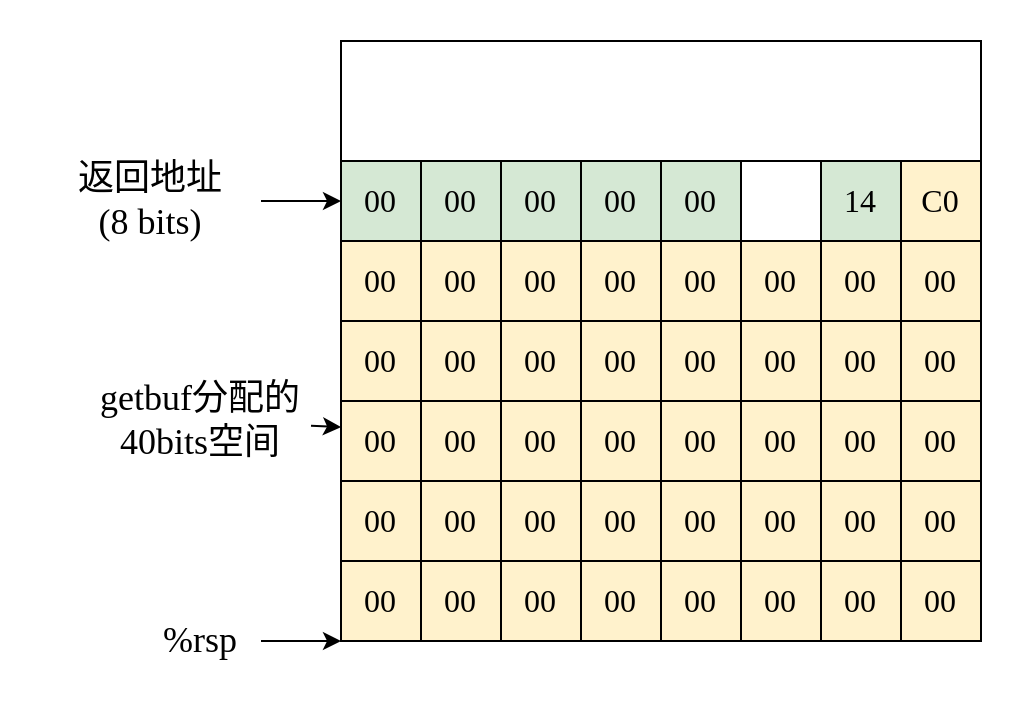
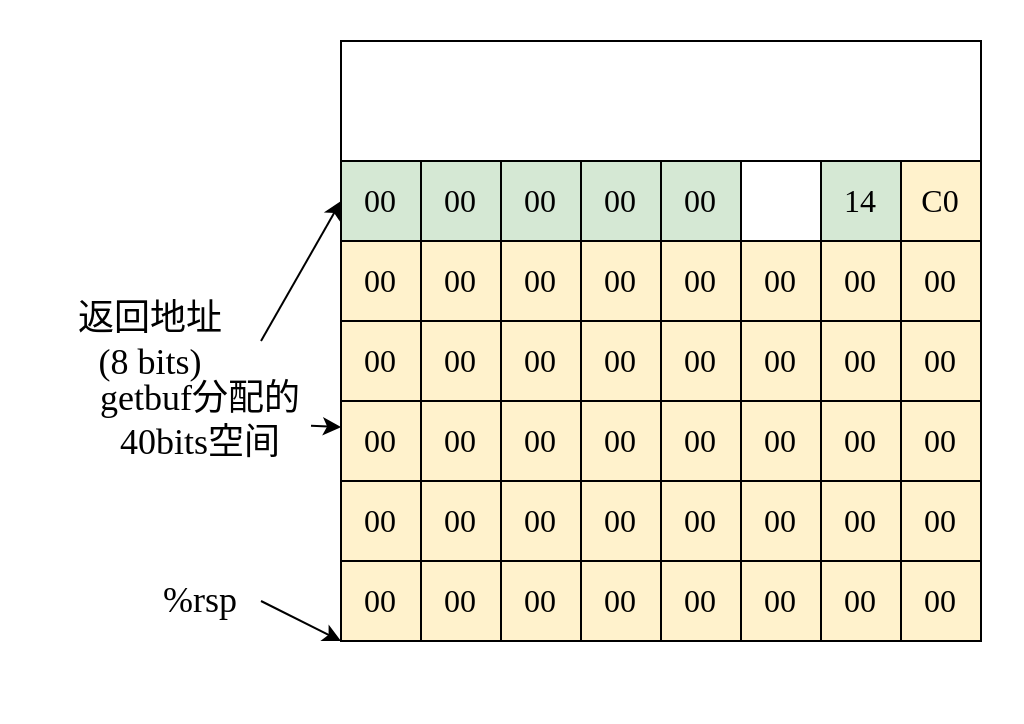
  <mxCell id="0" />
  <mxCell id="1" parent="0" />
  <mxCell id="2" value="" style="rounded=0;whiteSpace=wrap;html=1;fontFamily=JetBrains Mono;" parent="1" vertex="1"><mxGeometry x="170" y="20" width="320" height="60" as="geometry" /></mxCell>
  <mxCell id="3" value="&lt;div style=&quot;color: rgb(59, 59, 59); background-color: rgb(255, 255, 255); font-size: 16px; line-height: 22px;&quot;&gt;&lt;br&gt;&lt;/div&gt;" style="rounded=0;whiteSpace=wrap;html=1;fontFamily=JetBrains Mono;" parent="1" vertex="1"><mxGeometry x="170" y="80" width="320" height="40" as="geometry" /></mxCell>
  <mxCell id="4" value="" style="rounded=0;whiteSpace=wrap;html=1;fontSize=16;fontFamily=JetBrains Mono;" parent="1" vertex="1"><mxGeometry x="170" y="120" width="320" height="200" as="geometry" /></mxCell>
  <mxCell id="5" value="" style="edgeStyle=none;html=1;fontSize=18;fontFamily=JetBrains Mono;" parent="1" source="6" target="4" edge="1"><mxGeometry relative="1" as="geometry" /></mxCell>
  <mxCell id="6" value="&lt;font face=&quot;JetBrains Mono&quot;&gt;getbuf&lt;/font&gt;分配的40bits空间" style="text;html=1;strokeColor=none;fillColor=none;align=center;verticalAlign=middle;whiteSpace=wrap;rounded=0;fontSize=18;fontFamily=思源黑体;" parent="1" vertex="1"><mxGeometry x="45" y="195" width="110" height="30" as="geometry" /></mxCell>
  <mxCell id="7" style="edgeStyle=none;html=1;exitX=1;exitY=0.5;exitDx=0;exitDy=0;entryX=0;entryY=0.5;entryDx=0;entryDy=0;fontSize=18;fontFamily=JetBrains Mono;" parent="1" source="8" target="3" edge="1"><mxGeometry relative="1" as="geometry" /></mxCell>
- <mxCell id="8" value="返回地址&lt;br&gt;(8 bits)" style="text;html=1;strokeColor=none;fillColor=none;align=center;verticalAlign=middle;whiteSpace=wrap;rounded=0;fontSize=18;fontFamily=思源黑体;" parent="1" vertex="1"><mxGeometry x="20" y="85" width="110" height="30" as="geometry" /></mxCell>
+ <mxCell id="8" value="返回地址&lt;br&gt;(8 bits)" style="text;html=1;strokeColor=none;fillColor=none;align=center;verticalAlign=middle;whiteSpace=wrap;rounded=0;fontSize=18;fontFamily=思源黑体;" parent="1" vertex="1"><mxGeometry x="20" y="155" width="110" height="30" as="geometry" /></mxCell>
  <mxCell id="9" style="edgeStyle=none;html=1;exitX=1;exitY=0.5;exitDx=0;exitDy=0;entryX=0;entryY=1;entryDx=0;entryDy=0;fontSize=18;fontFamily=JetBrains Mono;" parent="1" source="10" target="4" edge="1"><mxGeometry relative="1" as="geometry" /></mxCell>
- <mxCell id="10" value="&lt;font&gt;%rsp&lt;/font&gt;" style="text;html=1;strokeColor=none;fillColor=none;align=center;verticalAlign=middle;whiteSpace=wrap;rounded=0;fontSize=18;fontFamily=JetBrains Mono;" parent="1" vertex="1"><mxGeometry x="70" y="300" width="60" height="40" as="geometry" /></mxCell>
+ <mxCell id="10" value="&lt;font&gt;%rsp&lt;/font&gt;" style="text;html=1;strokeColor=none;fillColor=none;align=center;verticalAlign=middle;whiteSpace=wrap;rounded=0;fontSize=18;fontFamily=JetBrains Mono;" parent="1" vertex="1"><mxGeometry x="70" y="280" width="60" height="40" as="geometry" /></mxCell>
  <mxCell id="11" value="&lt;span style=&quot;color: rgb(59, 59, 59); font-size: 16px; background-color: rgb(255, 255, 255);&quot;&gt;00&lt;/span&gt;" style="rounded=0;whiteSpace=wrap;html=1;fontSize=18;fontFamily=JetBrains Mono;" parent="1" vertex="1"><mxGeometry x="170" y="80" width="40" height="40" as="geometry" /></mxCell>
  <mxCell id="12" value="&lt;span style=&quot;color: rgb(59, 59, 59); font-size: 16px; background-color: rgb(255, 255, 255);&quot;&gt;00&lt;/span&gt;" style="rounded=0;whiteSpace=wrap;html=1;fontSize=18;fontFamily=JetBrains Mono;" parent="1" vertex="1"><mxGeometry x="210" y="80" width="40" height="40" as="geometry" /></mxCell>
  <mxCell id="13" value="&lt;span style=&quot;font-size: 16px;&quot;&gt;00&lt;/span&gt;" style="rounded=0;whiteSpace=wrap;html=1;fontSize=18;fillColor=#d5e8d4;strokeColor=#000000;fontColor=default;labelBackgroundColor=none;labelBorderColor=none;fontFamily=JetBrains Mono;" parent="1" vertex="1"><mxGeometry x="250" y="80" width="40" height="40" as="geometry" /></mxCell>
  <mxCell id="14" value="&lt;span style=&quot;font-size: 16px;&quot;&gt;00&lt;/span&gt;" style="rounded=0;whiteSpace=wrap;html=1;fontSize=18;fillColor=#d5e8d4;strokeColor=#000000;fontColor=default;labelBackgroundColor=none;labelBorderColor=none;fontFamily=JetBrains Mono;" parent="1" vertex="1"><mxGeometry x="290" y="80" width="40" height="40" as="geometry" /></mxCell>
  <mxCell id="15" value="&lt;font&gt;&lt;span style=&quot;font-size: 16px;&quot;&gt;00&lt;/span&gt;&lt;/font&gt;" style="rounded=0;whiteSpace=wrap;html=1;fontSize=18;fillColor=#d5e8d4;strokeColor=#000000;fontColor=default;labelBackgroundColor=none;labelBorderColor=none;fontFamily=JetBrains Mono;" parent="1" vertex="1"><mxGeometry x="330" y="80" width="40" height="40" as="geometry" /></mxCell>
  <mxCell id="16" value="&lt;font&gt;&lt;span style=&quot;font-size: 16px;&quot;&gt;14&lt;/span&gt;&lt;/font&gt;" style="rounded=0;whiteSpace=wrap;html=1;fontSize=18;fillColor=#d5e8d4;strokeColor=#000000;labelBackgroundColor=none;labelBorderColor=none;fontFamily=JetBrains Mono;" parent="1" vertex="1"><mxGeometry x="410" y="80" width="40" height="40" as="geometry" /></mxCell>
  <mxCell id="17" value="&lt;span style=&quot;font-size: 16px;&quot;&gt;C0&lt;/span&gt;" style="rounded=0;whiteSpace=wrap;html=1;fontSize=18;fillColor=#fff2cc;strokeColor=#000000;labelBackgroundColor=none;labelBorderColor=none;fontFamily=JetBrains Mono;" parent="1" vertex="1"><mxGeometry x="450" y="80" width="40" height="40" as="geometry" /></mxCell>
  <mxCell id="18" value="&lt;span style=&quot;font-size: 16px;&quot;&gt;00&lt;/span&gt;" style="rounded=0;whiteSpace=wrap;html=1;fontSize=18;fillColor=#d5e8d4;strokeColor=#000000;fontColor=default;labelBackgroundColor=none;labelBorderColor=none;fontFamily=JetBrains Mono;" parent="1" vertex="1"><mxGeometry x="170" y="80" width="40" height="40" as="geometry" /></mxCell>
  <mxCell id="19" value="&lt;span style=&quot;font-size: 16px;&quot;&gt;00&lt;/span&gt;" style="rounded=0;whiteSpace=wrap;html=1;fontSize=18;fillColor=#d5e8d4;strokeColor=#000000;fontColor=default;labelBackgroundColor=none;labelBorderColor=none;fontFamily=JetBrains Mono;" parent="1" vertex="1"><mxGeometry x="210" y="80" width="40" height="40" as="geometry" /></mxCell>
  <mxCell id="20" value="&lt;span style=&quot;font-size: 16px;&quot;&gt;00&lt;/span&gt;" style="rounded=0;whiteSpace=wrap;html=1;fontSize=18;labelBackgroundColor=none;labelBorderColor=none;fillColor=#fff2cc;strokeColor=#000000;fontFamily=JetBrains Mono;" parent="1" vertex="1"><mxGeometry x="450" y="280" width="40" height="40" as="geometry" /></mxCell>
  <mxCell id="21" value="&lt;span style=&quot;font-size: 16px;&quot;&gt;00&lt;/span&gt;" style="rounded=0;whiteSpace=wrap;html=1;fontSize=18;labelBackgroundColor=none;labelBorderColor=none;fillColor=#fff2cc;strokeColor=#000000;fontFamily=JetBrains Mono;" parent="1" vertex="1"><mxGeometry x="410" y="280" width="40" height="40" as="geometry" /></mxCell>
  <mxCell id="22" value="&lt;span style=&quot;font-size: 16px;&quot;&gt;00&lt;/span&gt;" style="rounded=0;whiteSpace=wrap;html=1;fontSize=18;labelBackgroundColor=none;labelBorderColor=none;fillColor=#fff2cc;strokeColor=#000000;fontFamily=JetBrains Mono;" parent="1" vertex="1"><mxGeometry x="330" y="280" width="40" height="40" as="geometry" /></mxCell>
  <mxCell id="23" value="&lt;span style=&quot;font-size: 16px;&quot;&gt;00&lt;/span&gt;" style="rounded=0;whiteSpace=wrap;html=1;fontSize=18;labelBackgroundColor=none;labelBorderColor=none;fillColor=#fff2cc;strokeColor=#000000;fontFamily=JetBrains Mono;" parent="1" vertex="1"><mxGeometry x="370" y="280" width="40" height="40" as="geometry" /></mxCell>
  <mxCell id="24" value="&lt;span style=&quot;font-size: 16px;&quot;&gt;00&lt;/span&gt;" style="rounded=0;whiteSpace=wrap;html=1;fontSize=18;labelBackgroundColor=none;labelBorderColor=none;fillColor=#fff2cc;strokeColor=#000000;fontFamily=JetBrains Mono;" parent="1" vertex="1"><mxGeometry x="330" y="280" width="40" height="40" as="geometry" /></mxCell>
  <mxCell id="25" value="&lt;span style=&quot;font-size: 16px;&quot;&gt;00&lt;/span&gt;" style="rounded=0;whiteSpace=wrap;html=1;fontSize=18;labelBackgroundColor=none;labelBorderColor=none;fillColor=#fff2cc;strokeColor=#000000;fontFamily=JetBrains Mono;" parent="1" vertex="1"><mxGeometry x="370" y="280" width="40" height="40" as="geometry" /></mxCell>
  <mxCell id="26" value="&lt;span style=&quot;font-size: 16px;&quot;&gt;00&lt;/span&gt;" style="rounded=0;whiteSpace=wrap;html=1;fontSize=18;labelBackgroundColor=none;labelBorderColor=none;fillColor=#fff2cc;strokeColor=#000000;fontFamily=JetBrains Mono;" parent="1" vertex="1"><mxGeometry x="170" y="280" width="40" height="40" as="geometry" /></mxCell>
  <mxCell id="27" value="&lt;span style=&quot;font-size: 16px;&quot;&gt;00&lt;/span&gt;" style="rounded=0;whiteSpace=wrap;html=1;fontSize=18;labelBackgroundColor=none;labelBorderColor=none;fillColor=#fff2cc;strokeColor=#000000;fontFamily=JetBrains Mono;" parent="1" vertex="1"><mxGeometry x="210" y="280" width="40" height="40" as="geometry" /></mxCell>
  <mxCell id="28" value="&lt;span style=&quot;font-size: 16px;&quot;&gt;00&lt;/span&gt;" style="rounded=0;whiteSpace=wrap;html=1;fontSize=18;labelBackgroundColor=none;labelBorderColor=none;fillColor=#fff2cc;strokeColor=#000000;fontFamily=JetBrains Mono;" parent="1" vertex="1"><mxGeometry x="250" y="280" width="40" height="40" as="geometry" /></mxCell>
  <mxCell id="29" value="&lt;span style=&quot;font-size: 16px;&quot;&gt;00&lt;/span&gt;" style="rounded=0;whiteSpace=wrap;html=1;fontSize=18;labelBackgroundColor=none;labelBorderColor=none;fillColor=#fff2cc;strokeColor=#000000;fontFamily=JetBrains Mono;" parent="1" vertex="1"><mxGeometry x="290" y="280" width="40" height="40" as="geometry" /></mxCell>
  <mxCell id="30" value="&lt;span style=&quot;font-size: 16px;&quot;&gt;00&lt;/span&gt;" style="rounded=0;whiteSpace=wrap;html=1;fontSize=18;labelBackgroundColor=none;labelBorderColor=none;fillColor=#fff2cc;strokeColor=#000000;fontFamily=JetBrains Mono;" parent="1" vertex="1"><mxGeometry x="170" y="240" width="40" height="40" as="geometry" /></mxCell>
  <mxCell id="31" value="&lt;span style=&quot;font-size: 16px;&quot;&gt;00&lt;/span&gt;" style="rounded=0;whiteSpace=wrap;html=1;fontSize=18;labelBackgroundColor=none;labelBorderColor=none;fillColor=#fff2cc;strokeColor=#000000;fontFamily=JetBrains Mono;" parent="1" vertex="1"><mxGeometry x="210" y="240" width="40" height="40" as="geometry" /></mxCell>
  <mxCell id="32" value="&lt;span style=&quot;font-size: 16px;&quot;&gt;00&lt;/span&gt;" style="rounded=0;whiteSpace=wrap;html=1;fontSize=18;labelBackgroundColor=none;labelBorderColor=none;fillColor=#fff2cc;strokeColor=#000000;fontFamily=JetBrains Mono;" parent="1" vertex="1"><mxGeometry x="250" y="240" width="40" height="40" as="geometry" /></mxCell>
  <mxCell id="33" value="&lt;span style=&quot;font-size: 16px;&quot;&gt;00&lt;/span&gt;" style="rounded=0;whiteSpace=wrap;html=1;fontSize=18;labelBackgroundColor=none;labelBorderColor=none;fillColor=#fff2cc;strokeColor=#000000;fontFamily=JetBrains Mono;" parent="1" vertex="1"><mxGeometry x="290" y="240" width="40" height="40" as="geometry" /></mxCell>
  <mxCell id="34" value="&lt;span style=&quot;font-size: 16px;&quot;&gt;00&lt;/span&gt;" style="rounded=0;whiteSpace=wrap;html=1;fontSize=18;labelBackgroundColor=none;labelBorderColor=none;fillColor=#fff2cc;strokeColor=#000000;fontFamily=JetBrains Mono;" parent="1" vertex="1"><mxGeometry x="450" y="240" width="40" height="40" as="geometry" /></mxCell>
  <mxCell id="35" value="&lt;span style=&quot;font-size: 16px;&quot;&gt;00&lt;/span&gt;" style="rounded=0;whiteSpace=wrap;html=1;fontSize=18;labelBackgroundColor=none;labelBorderColor=none;fillColor=#fff2cc;strokeColor=#000000;fontFamily=JetBrains Mono;" parent="1" vertex="1"><mxGeometry x="410" y="240" width="40" height="40" as="geometry" /></mxCell>
  <mxCell id="36" value="&lt;span style=&quot;font-size: 16px;&quot;&gt;00&lt;/span&gt;" style="rounded=0;whiteSpace=wrap;html=1;fontSize=18;labelBackgroundColor=none;labelBorderColor=none;fillColor=#fff2cc;strokeColor=#000000;fontFamily=JetBrains Mono;" parent="1" vertex="1"><mxGeometry x="370" y="240" width="40" height="40" as="geometry" /></mxCell>
  <mxCell id="37" value="&lt;span style=&quot;font-size: 16px;&quot;&gt;00&lt;/span&gt;" style="rounded=0;whiteSpace=wrap;html=1;fontSize=18;labelBackgroundColor=none;labelBorderColor=none;fillColor=#fff2cc;strokeColor=#000000;fontFamily=JetBrains Mono;" parent="1" vertex="1"><mxGeometry x="330" y="240" width="40" height="40" as="geometry" /></mxCell>
  <mxCell id="38" value="&lt;span style=&quot;font-size: 16px;&quot;&gt;00&lt;/span&gt;" style="rounded=0;whiteSpace=wrap;html=1;fontSize=18;labelBackgroundColor=none;labelBorderColor=none;fillColor=#fff2cc;strokeColor=#000000;fontFamily=JetBrains Mono;" parent="1" vertex="1"><mxGeometry x="170" y="200" width="40" height="40" as="geometry" /></mxCell>
  <mxCell id="39" value="&lt;span style=&quot;font-size: 16px;&quot;&gt;00&lt;/span&gt;" style="rounded=0;whiteSpace=wrap;html=1;fontSize=18;labelBackgroundColor=none;labelBorderColor=none;fillColor=#fff2cc;strokeColor=#000000;fontFamily=JetBrains Mono;" parent="1" vertex="1"><mxGeometry x="210" y="200" width="40" height="40" as="geometry" /></mxCell>
  <mxCell id="40" value="&lt;span style=&quot;font-size: 16px;&quot;&gt;00&lt;/span&gt;" style="rounded=0;whiteSpace=wrap;html=1;fontSize=18;labelBackgroundColor=none;labelBorderColor=none;fillColor=#fff2cc;strokeColor=#000000;fontFamily=JetBrains Mono;" parent="1" vertex="1"><mxGeometry x="250" y="200" width="40" height="40" as="geometry" /></mxCell>
  <mxCell id="41" value="&lt;span style=&quot;font-size: 16px;&quot;&gt;00&lt;/span&gt;" style="rounded=0;whiteSpace=wrap;html=1;fontSize=18;labelBackgroundColor=none;labelBorderColor=none;fillColor=#fff2cc;strokeColor=#000000;fontFamily=JetBrains Mono;" parent="1" vertex="1"><mxGeometry x="290" y="200" width="40" height="40" as="geometry" /></mxCell>
  <mxCell id="42" value="&lt;span style=&quot;font-size: 16px;&quot;&gt;00&lt;/span&gt;" style="rounded=0;whiteSpace=wrap;html=1;fontSize=18;labelBackgroundColor=none;labelBorderColor=none;fillColor=#fff2cc;strokeColor=#000000;fontFamily=JetBrains Mono;" parent="1" vertex="1"><mxGeometry x="450" y="200" width="40" height="40" as="geometry" /></mxCell>
  <mxCell id="43" value="&lt;span style=&quot;font-size: 16px;&quot;&gt;00&lt;/span&gt;" style="rounded=0;whiteSpace=wrap;html=1;fontSize=18;labelBackgroundColor=none;labelBorderColor=none;fillColor=#fff2cc;strokeColor=#000000;fontFamily=JetBrains Mono;" parent="1" vertex="1"><mxGeometry x="410" y="200" width="40" height="40" as="geometry" /></mxCell>
  <mxCell id="44" value="&lt;span style=&quot;font-size: 16px;&quot;&gt;00&lt;/span&gt;" style="rounded=0;whiteSpace=wrap;html=1;fontSize=18;labelBackgroundColor=none;labelBorderColor=none;fillColor=#fff2cc;strokeColor=#000000;fontFamily=JetBrains Mono;" parent="1" vertex="1"><mxGeometry x="370" y="200" width="40" height="40" as="geometry" /></mxCell>
  <mxCell id="45" value="&lt;span style=&quot;font-size: 16px;&quot;&gt;00&lt;/span&gt;" style="rounded=0;whiteSpace=wrap;html=1;fontSize=18;labelBackgroundColor=none;labelBorderColor=none;fillColor=#fff2cc;strokeColor=#000000;fontFamily=JetBrains Mono;" parent="1" vertex="1"><mxGeometry x="330" y="200" width="40" height="40" as="geometry" /></mxCell>
  <mxCell id="46" value="&lt;span style=&quot;font-size: 16px;&quot;&gt;00&lt;/span&gt;" style="rounded=0;whiteSpace=wrap;html=1;fontSize=18;labelBackgroundColor=none;labelBorderColor=none;fillColor=#fff2cc;strokeColor=#000000;fontFamily=JetBrains Mono;" parent="1" vertex="1"><mxGeometry x="170" y="160" width="40" height="40" as="geometry" /></mxCell>
  <mxCell id="47" value="&lt;span style=&quot;font-size: 16px;&quot;&gt;00&lt;/span&gt;" style="rounded=0;whiteSpace=wrap;html=1;fontSize=18;labelBackgroundColor=none;labelBorderColor=none;fillColor=#fff2cc;strokeColor=#000000;fontFamily=JetBrains Mono;" parent="1" vertex="1"><mxGeometry x="210" y="160" width="40" height="40" as="geometry" /></mxCell>
  <mxCell id="48" value="&lt;span style=&quot;font-size: 16px;&quot;&gt;00&lt;/span&gt;" style="rounded=0;whiteSpace=wrap;html=1;fontSize=18;labelBackgroundColor=none;labelBorderColor=none;fillColor=#fff2cc;strokeColor=#000000;fontFamily=JetBrains Mono;" parent="1" vertex="1"><mxGeometry x="250" y="160" width="40" height="40" as="geometry" /></mxCell>
  <mxCell id="49" value="&lt;span style=&quot;font-size: 16px;&quot;&gt;00&lt;/span&gt;" style="rounded=0;whiteSpace=wrap;html=1;fontSize=18;labelBackgroundColor=none;labelBorderColor=none;fillColor=#fff2cc;strokeColor=#000000;fontFamily=JetBrains Mono;" parent="1" vertex="1"><mxGeometry x="290" y="160" width="40" height="40" as="geometry" /></mxCell>
  <mxCell id="50" value="&lt;span style=&quot;font-size: 16px;&quot;&gt;00&lt;/span&gt;" style="rounded=0;whiteSpace=wrap;html=1;fontSize=18;labelBackgroundColor=none;labelBorderColor=none;fillColor=#fff2cc;strokeColor=#000000;fontFamily=JetBrains Mono;" parent="1" vertex="1"><mxGeometry x="450" y="160" width="40" height="40" as="geometry" /></mxCell>
  <mxCell id="51" value="&lt;span style=&quot;font-size: 16px;&quot;&gt;00&lt;/span&gt;" style="rounded=0;whiteSpace=wrap;html=1;fontSize=18;labelBackgroundColor=none;labelBorderColor=none;fillColor=#fff2cc;strokeColor=#000000;fontFamily=JetBrains Mono;" parent="1" vertex="1"><mxGeometry x="410" y="160" width="40" height="40" as="geometry" /></mxCell>
  <mxCell id="52" value="&lt;span style=&quot;font-size: 16px;&quot;&gt;00&lt;/span&gt;" style="rounded=0;whiteSpace=wrap;html=1;fontSize=18;labelBackgroundColor=none;labelBorderColor=none;fillColor=#fff2cc;strokeColor=#000000;fontFamily=JetBrains Mono;" parent="1" vertex="1"><mxGeometry x="370" y="160" width="40" height="40" as="geometry" /></mxCell>
  <mxCell id="53" value="&lt;span style=&quot;font-size: 16px;&quot;&gt;00&lt;/span&gt;" style="rounded=0;whiteSpace=wrap;html=1;fontSize=18;labelBackgroundColor=none;labelBorderColor=none;fillColor=#fff2cc;strokeColor=#000000;fontFamily=JetBrains Mono;" parent="1" vertex="1"><mxGeometry x="330" y="160" width="40" height="40" as="geometry" /></mxCell>
  <mxCell id="54" value="&lt;span style=&quot;font-size: 16px;&quot;&gt;00&lt;/span&gt;" style="rounded=0;whiteSpace=wrap;html=1;fontSize=18;labelBackgroundColor=none;labelBorderColor=none;fillColor=#fff2cc;strokeColor=#000000;fontFamily=JetBrains Mono;" parent="1" vertex="1"><mxGeometry x="170" y="120" width="40" height="40" as="geometry" /></mxCell>
  <mxCell id="55" value="&lt;span style=&quot;font-size: 16px;&quot;&gt;00&lt;/span&gt;" style="rounded=0;whiteSpace=wrap;html=1;fontSize=18;labelBackgroundColor=none;labelBorderColor=none;fillColor=#fff2cc;strokeColor=#000000;fontFamily=JetBrains Mono;" parent="1" vertex="1"><mxGeometry x="210" y="120" width="40" height="40" as="geometry" /></mxCell>
  <mxCell id="56" value="&lt;span style=&quot;font-size: 16px;&quot;&gt;00&lt;/span&gt;" style="rounded=0;whiteSpace=wrap;html=1;fontSize=18;labelBackgroundColor=none;labelBorderColor=none;fillColor=#fff2cc;strokeColor=#000000;fontFamily=JetBrains Mono;" parent="1" vertex="1"><mxGeometry x="250" y="120" width="40" height="40" as="geometry" /></mxCell>
  <mxCell id="57" value="&lt;span style=&quot;font-size: 16px;&quot;&gt;00&lt;/span&gt;" style="rounded=0;whiteSpace=wrap;html=1;fontSize=18;labelBackgroundColor=none;labelBorderColor=none;fillColor=#fff2cc;strokeColor=#000000;fontFamily=JetBrains Mono;" parent="1" vertex="1"><mxGeometry x="290" y="120" width="40" height="40" as="geometry" /></mxCell>
  <mxCell id="58" value="&lt;span style=&quot;font-size: 16px;&quot;&gt;00&lt;/span&gt;" style="rounded=0;whiteSpace=wrap;html=1;fontSize=18;labelBackgroundColor=none;labelBorderColor=none;fillColor=#fff2cc;strokeColor=#000000;fontFamily=JetBrains Mono;" parent="1" vertex="1"><mxGeometry x="450" y="120" width="40" height="40" as="geometry" /></mxCell>
  <mxCell id="59" value="&lt;span style=&quot;font-size: 16px;&quot;&gt;00&lt;/span&gt;" style="rounded=0;whiteSpace=wrap;html=1;fontSize=18;labelBackgroundColor=none;labelBorderColor=none;fillColor=#fff2cc;strokeColor=#000000;fontFamily=JetBrains Mono;" parent="1" vertex="1"><mxGeometry x="410" y="120" width="40" height="40" as="geometry" /></mxCell>
  <mxCell id="60" value="&lt;span style=&quot;font-size: 16px;&quot;&gt;00&lt;/span&gt;" style="rounded=0;whiteSpace=wrap;html=1;fontSize=18;labelBackgroundColor=none;labelBorderColor=none;fillColor=#fff2cc;strokeColor=#000000;fontFamily=JetBrains Mono;" parent="1" vertex="1"><mxGeometry x="370" y="120" width="40" height="40" as="geometry" /></mxCell>
  <mxCell id="61" value="&lt;span style=&quot;font-size: 16px;&quot;&gt;00&lt;/span&gt;" style="rounded=0;whiteSpace=wrap;html=1;fontSize=18;labelBackgroundColor=none;labelBorderColor=none;fillColor=#fff2cc;strokeColor=#000000;fontFamily=JetBrains Mono;" parent="1" vertex="1"><mxGeometry x="330" y="120" width="40" height="40" as="geometry" /></mxCell>
